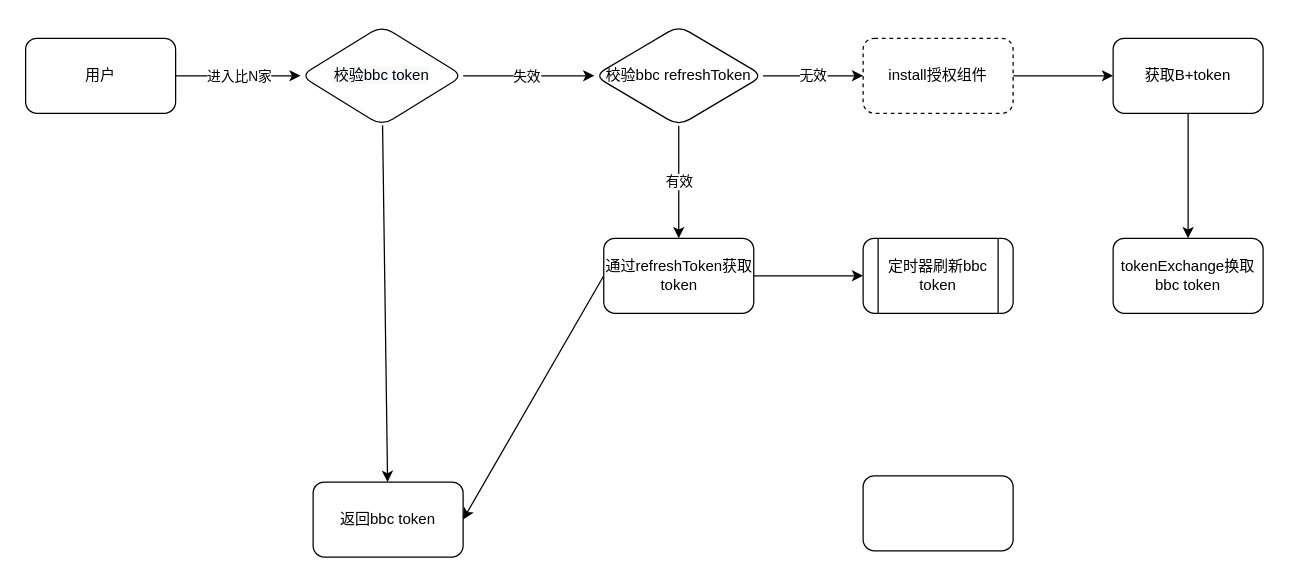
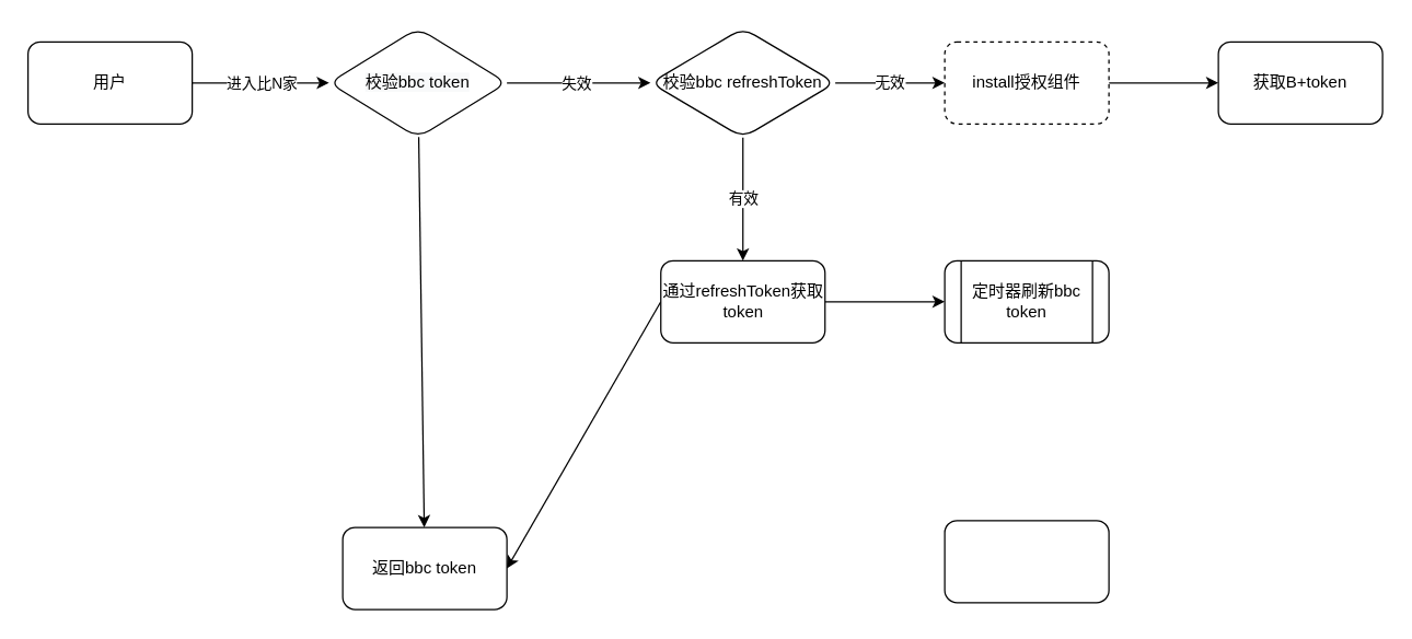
  <mxCell id="0" />
  <mxCell id="1" parent="0" />
  <mxCell id="2" value="" style="edgeStyle=none;rounded=0;orthogonalLoop=1;jettySize=auto;html=1;" edge="1" parent="1" source="4" target="8"><mxGeometry relative="1" as="geometry" /></mxCell>
  <mxCell id="3" value="进入比N家" style="edgeLabel;html=1;align=center;verticalAlign=middle;resizable=0;points=[];" vertex="1" connectable="0" parent="2"><mxGeometry x="-0.28" y="-2" relative="1" as="geometry"><mxPoint x="14" y="-2" as="offset" /></mxGeometry></mxCell>
  <mxCell id="4" value="用户" style="rounded=1;whiteSpace=wrap;html=1;" vertex="1" parent="1"><mxGeometry x="20" y="30" width="120" height="60" as="geometry" /></mxCell>
  <mxCell id="5" value="" style="edgeStyle=none;rounded=0;orthogonalLoop=1;jettySize=auto;html=1;" edge="1" parent="1" source="8" target="11"><mxGeometry relative="1" as="geometry" /></mxCell>
  <mxCell id="6" value="失效" style="edgeLabel;html=1;align=center;verticalAlign=middle;resizable=0;points=[];" vertex="1" connectable="0" parent="5"><mxGeometry x="-0.352" y="-3" relative="1" as="geometry"><mxPoint x="16" y="-3" as="offset" /></mxGeometry></mxCell>
  <mxCell id="7" value="" style="edgeStyle=none;rounded=0;orthogonalLoop=1;jettySize=auto;html=1;" edge="1" parent="1" source="8" target="12"><mxGeometry relative="1" as="geometry" /></mxCell>
  <mxCell id="8" value="&lt;span style=&quot;color: rgb(0, 0, 0); font-family: Helvetica; font-size: 12px; font-style: normal; font-variant-ligatures: normal; font-variant-caps: normal; font-weight: 400; letter-spacing: normal; orphans: 2; text-align: center; text-indent: 0px; text-transform: none; widows: 2; word-spacing: 0px; -webkit-text-stroke-width: 0px; background-color: rgb(248, 249, 250); text-decoration-thickness: initial; text-decoration-style: initial; text-decoration-color: initial; float: none; display: inline !important;&quot;&gt;校验bbc token&lt;/span&gt;" style="rhombus;whiteSpace=wrap;html=1;rounded=1;" vertex="1" parent="1"><mxGeometry x="240" y="20" width="130" height="80" as="geometry" /></mxCell>
  <mxCell id="9" value="无效" style="edgeStyle=none;rounded=0;orthogonalLoop=1;jettySize=auto;html=1;entryX=0;entryY=0.5;entryDx=0;entryDy=0;" edge="1" parent="1" source="11" target="17"><mxGeometry relative="1" as="geometry"><mxPoint x="690" y="60" as="targetPoint" /><Array as="points"><mxPoint x="650" y="60" /></Array></mxGeometry></mxCell>
  <mxCell id="10" value="有效" style="edgeStyle=none;rounded=0;orthogonalLoop=1;jettySize=auto;html=1;" edge="1" parent="1" source="11" target="15"><mxGeometry relative="1" as="geometry" /></mxCell>
  <mxCell id="11" value="校验bbc refreshToken" style="rhombus;whiteSpace=wrap;html=1;rounded=1;" vertex="1" parent="1"><mxGeometry x="475" y="20" width="135" height="80" as="geometry" /></mxCell>
  <mxCell id="12" value="返回bbc token" style="whiteSpace=wrap;html=1;rounded=1;" vertex="1" parent="1"><mxGeometry x="250" y="385" width="120" height="60" as="geometry" /></mxCell>
  <mxCell id="13" style="edgeStyle=none;rounded=0;orthogonalLoop=1;jettySize=auto;html=1;entryX=1;entryY=0.5;entryDx=0;entryDy=0;exitX=0;exitY=0.5;exitDx=0;exitDy=0;" edge="1" parent="1" source="15" target="12"><mxGeometry relative="1" as="geometry" /></mxCell>
  <mxCell id="14" value="" style="edgeStyle=none;rounded=0;orthogonalLoop=1;jettySize=auto;html=1;exitX=1;exitY=0.5;exitDx=0;exitDy=0;entryX=0;entryY=0.5;entryDx=0;entryDy=0;" edge="1" parent="1" source="15" target="21"><mxGeometry relative="1" as="geometry" /></mxCell>
  <mxCell id="15" value="通过refreshToken获取token" style="whiteSpace=wrap;html=1;rounded=1;" vertex="1" parent="1"><mxGeometry x="482.5" y="190" width="120" height="60" as="geometry" /></mxCell>
  <mxCell id="16" value="" style="edgeStyle=none;rounded=0;orthogonalLoop=1;jettySize=auto;html=1;" edge="1" parent="1" source="17" target="19"><mxGeometry relative="1" as="geometry" /></mxCell>
  <mxCell id="17" value="install授权组件" style="rounded=1;whiteSpace=wrap;html=1;dashed=1;" vertex="1" parent="1"><mxGeometry x="690" y="30" width="120" height="60" as="geometry" /></mxCell>
- <mxCell id="18" value="" style="edgeStyle=none;rounded=0;orthogonalLoop=1;jettySize=auto;html=1;" edge="1" parent="1" source="19" target="20"><mxGeometry relative="1" as="geometry" /></mxCell>
  <mxCell id="19" value="获取B+token" style="whiteSpace=wrap;html=1;rounded=1;" vertex="1" parent="1"><mxGeometry x="890" y="30" width="120" height="60" as="geometry" /></mxCell>
- <mxCell id="20" value="tokenExchange换取bbc token" style="whiteSpace=wrap;html=1;rounded=1;" vertex="1" parent="1"><mxGeometry x="890" y="190" width="120" height="60" as="geometry" /></mxCell>
  <mxCell id="21" value="定时器刷新bbc token" style="shape=process;whiteSpace=wrap;html=1;backgroundOutline=1;rounded=1;" vertex="1" parent="1"><mxGeometry x="690" y="190" width="120" height="60" as="geometry" /></mxCell>
  <mxCell id="22" value="" style="rounded=1;whiteSpace=wrap;html=1;" vertex="1" parent="1"><mxGeometry x="690" y="380" width="120" height="60" as="geometry" /></mxCell>
